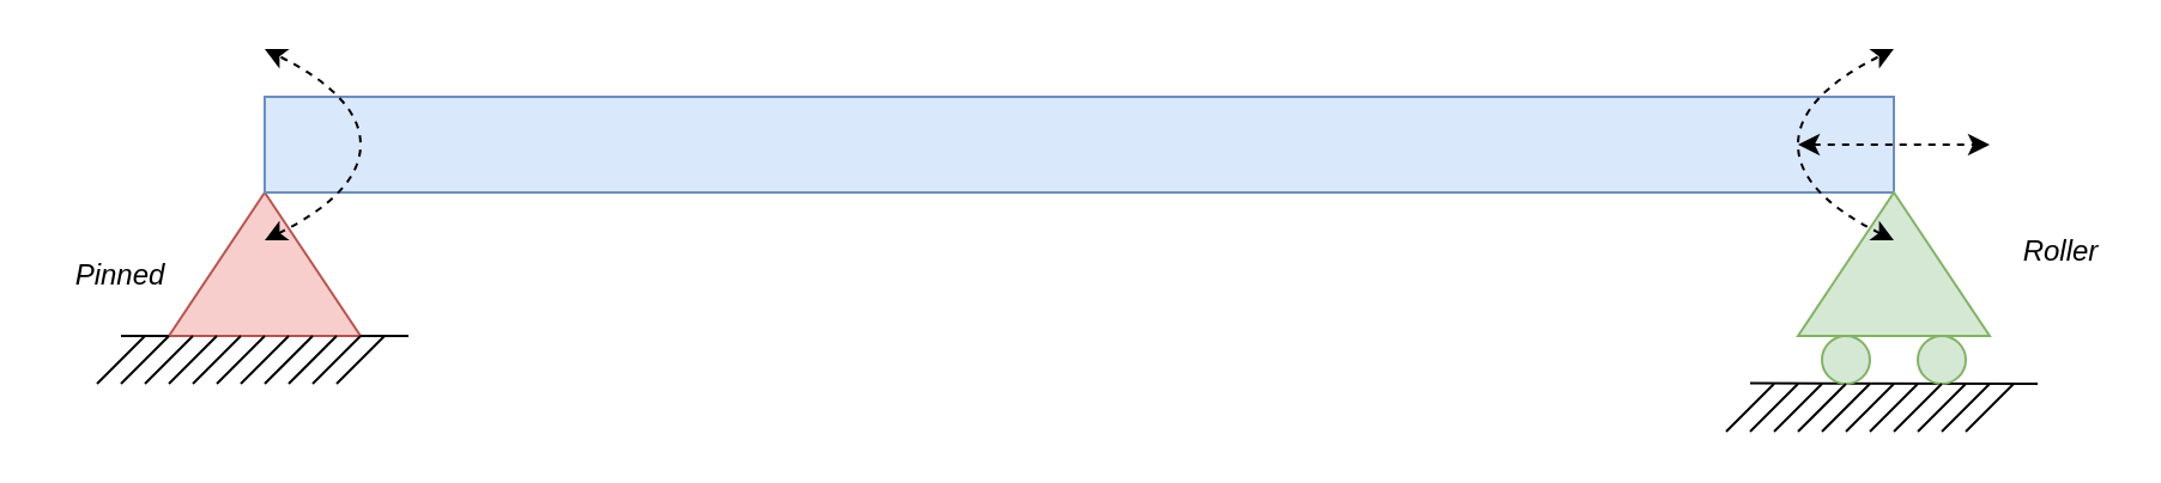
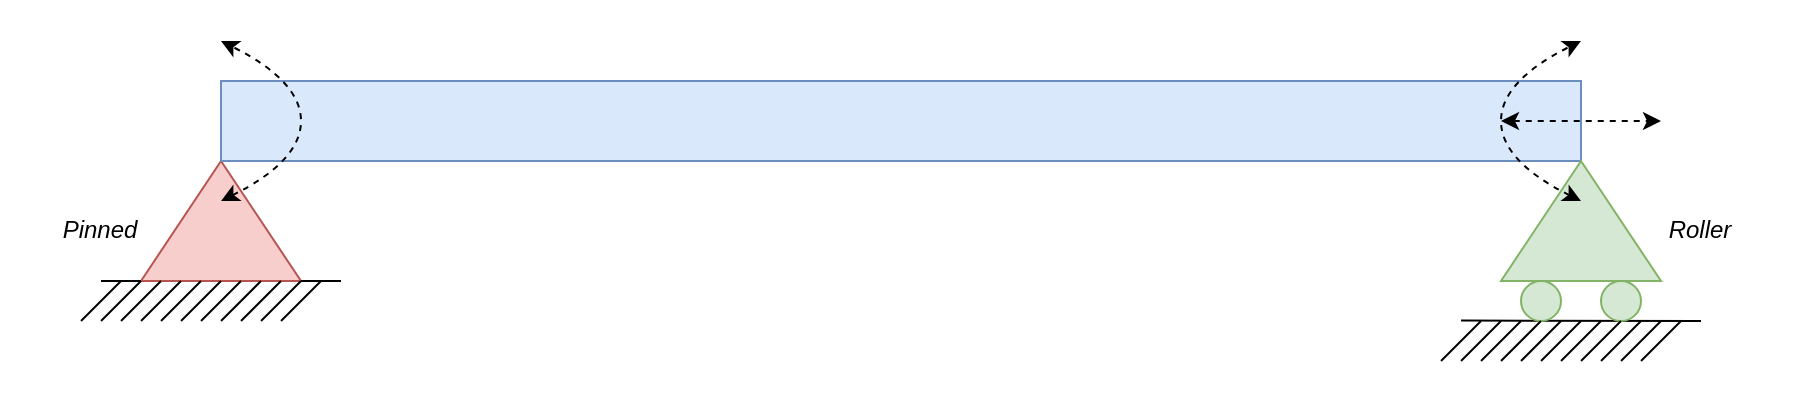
  <mxCell id="0" />
  <mxCell id="1" parent="0" />
  <mxCell id="2" value="" style="triangle;whiteSpace=wrap;html=1;rotation=-90;fillColor=#f8cecc;strokeColor=#b85450;" parent="1" vertex="1"><mxGeometry x="80" y="70" width="60" height="80" as="geometry" /></mxCell>
  <mxCell id="3" value="" style="rounded=0;whiteSpace=wrap;html=1;fillColor=#dae8fc;strokeColor=#6c8ebf;" parent="1" vertex="1"><mxGeometry x="110" y="40" width="680" height="40" as="geometry" /></mxCell>
  <mxCell id="4" value="" style="triangle;whiteSpace=wrap;html=1;rotation=-90;fillColor=#d5e8d4;strokeColor=#82b366;" parent="1" vertex="1"><mxGeometry x="760" y="70" width="60" height="80" as="geometry" /></mxCell>
  <mxCell id="5" value="" style="endArrow=none;html=1;rounded=0;" parent="1" edge="1"><mxGeometry width="50" height="50" relative="1" as="geometry"><mxPoint x="150" y="140" as="sourcePoint" /><mxPoint x="170" y="140" as="targetPoint" /></mxGeometry></mxCell>
  <mxCell id="6" value="" style="endArrow=none;html=1;rounded=0;" parent="1" edge="1"><mxGeometry width="50" height="50" relative="1" as="geometry"><mxPoint x="50" y="140" as="sourcePoint" /><mxPoint x="70" y="140" as="targetPoint" /></mxGeometry></mxCell>
  <mxCell id="7" value="" style="endArrow=none;html=1;rounded=0;" parent="1" edge="1"><mxGeometry width="50" height="50" relative="1" as="geometry"><mxPoint x="730" y="159.77" as="sourcePoint" /><mxPoint x="850" y="160" as="targetPoint" /></mxGeometry></mxCell>
  <mxCell id="8" value="" style="ellipse;whiteSpace=wrap;html=1;aspect=fixed;fillColor=#d5e8d4;strokeColor=#82b366;" parent="1" vertex="1"><mxGeometry x="760" y="140" width="20" height="20" as="geometry" /></mxCell>
  <mxCell id="9" value="" style="ellipse;whiteSpace=wrap;html=1;aspect=fixed;fillColor=#d5e8d4;strokeColor=#82b366;" parent="1" vertex="1"><mxGeometry x="800" y="140" width="20" height="20" as="geometry" /></mxCell>
  <mxCell id="10" value="" style="endArrow=none;html=1;rounded=0;" parent="1" edge="1"><mxGeometry width="50" height="50" relative="1" as="geometry"><mxPoint x="40" y="160" as="sourcePoint" /><mxPoint x="60" y="140" as="targetPoint" /></mxGeometry></mxCell>
  <mxCell id="11" value="" style="endArrow=none;html=1;rounded=0;" parent="1" edge="1"><mxGeometry width="50" height="50" relative="1" as="geometry"><mxPoint x="50" y="160" as="sourcePoint" /><mxPoint x="70" y="140" as="targetPoint" /></mxGeometry></mxCell>
  <mxCell id="12" value="" style="endArrow=none;html=1;rounded=0;" parent="1" edge="1"><mxGeometry width="50" height="50" relative="1" as="geometry"><mxPoint x="60" y="160" as="sourcePoint" /><mxPoint x="80" y="140" as="targetPoint" /></mxGeometry></mxCell>
  <mxCell id="13" value="" style="endArrow=none;html=1;rounded=0;" parent="1" edge="1"><mxGeometry width="50" height="50" relative="1" as="geometry"><mxPoint x="70" y="160" as="sourcePoint" /><mxPoint x="90" y="140" as="targetPoint" /></mxGeometry></mxCell>
  <mxCell id="14" value="" style="endArrow=none;html=1;rounded=0;" parent="1" edge="1"><mxGeometry width="50" height="50" relative="1" as="geometry"><mxPoint x="80" y="160" as="sourcePoint" /><mxPoint x="100" y="140" as="targetPoint" /></mxGeometry></mxCell>
  <mxCell id="15" value="" style="endArrow=none;html=1;rounded=0;" parent="1" edge="1"><mxGeometry width="50" height="50" relative="1" as="geometry"><mxPoint x="90" y="160" as="sourcePoint" /><mxPoint x="110" y="140" as="targetPoint" /></mxGeometry></mxCell>
  <mxCell id="16" value="" style="endArrow=none;html=1;rounded=0;" parent="1" edge="1"><mxGeometry width="50" height="50" relative="1" as="geometry"><mxPoint x="100" y="160" as="sourcePoint" /><mxPoint x="120" y="140" as="targetPoint" /></mxGeometry></mxCell>
  <mxCell id="17" value="" style="endArrow=none;html=1;rounded=0;" parent="1" edge="1"><mxGeometry width="50" height="50" relative="1" as="geometry"><mxPoint x="110" y="160" as="sourcePoint" /><mxPoint x="130" y="140" as="targetPoint" /></mxGeometry></mxCell>
  <mxCell id="18" value="" style="endArrow=none;html=1;rounded=0;" parent="1" edge="1"><mxGeometry width="50" height="50" relative="1" as="geometry"><mxPoint x="120" y="160" as="sourcePoint" /><mxPoint x="140" y="140" as="targetPoint" /></mxGeometry></mxCell>
  <mxCell id="19" value="" style="endArrow=none;html=1;rounded=0;" parent="1" edge="1"><mxGeometry width="50" height="50" relative="1" as="geometry"><mxPoint x="130" y="160" as="sourcePoint" /><mxPoint x="150" y="140" as="targetPoint" /></mxGeometry></mxCell>
  <mxCell id="20" value="" style="endArrow=none;html=1;rounded=0;" parent="1" edge="1"><mxGeometry width="50" height="50" relative="1" as="geometry"><mxPoint x="140" y="160" as="sourcePoint" /><mxPoint x="160" y="140" as="targetPoint" /></mxGeometry></mxCell>
  <mxCell id="21" value="" style="endArrow=none;html=1;rounded=0;" parent="1" edge="1"><mxGeometry width="50" height="50" relative="1" as="geometry"><mxPoint x="720" y="180" as="sourcePoint" /><mxPoint x="740" y="160" as="targetPoint" /></mxGeometry></mxCell>
  <mxCell id="22" value="" style="endArrow=none;html=1;rounded=0;" parent="1" edge="1"><mxGeometry width="50" height="50" relative="1" as="geometry"><mxPoint x="730" y="180" as="sourcePoint" /><mxPoint x="750" y="160" as="targetPoint" /></mxGeometry></mxCell>
  <mxCell id="23" value="" style="endArrow=none;html=1;rounded=0;" parent="1" edge="1"><mxGeometry width="50" height="50" relative="1" as="geometry"><mxPoint x="740" y="180" as="sourcePoint" /><mxPoint x="760" y="160" as="targetPoint" /></mxGeometry></mxCell>
  <mxCell id="24" value="" style="endArrow=none;html=1;rounded=0;" parent="1" edge="1"><mxGeometry width="50" height="50" relative="1" as="geometry"><mxPoint x="750" y="180" as="sourcePoint" /><mxPoint x="770" y="160" as="targetPoint" /></mxGeometry></mxCell>
  <mxCell id="25" value="" style="endArrow=none;html=1;rounded=0;" parent="1" edge="1"><mxGeometry width="50" height="50" relative="1" as="geometry"><mxPoint x="760" y="180" as="sourcePoint" /><mxPoint x="780" y="160" as="targetPoint" /></mxGeometry></mxCell>
  <mxCell id="26" value="" style="endArrow=none;html=1;rounded=0;" parent="1" edge="1"><mxGeometry width="50" height="50" relative="1" as="geometry"><mxPoint x="770" y="180" as="sourcePoint" /><mxPoint x="790" y="160" as="targetPoint" /></mxGeometry></mxCell>
  <mxCell id="27" value="" style="endArrow=none;html=1;rounded=0;" parent="1" edge="1"><mxGeometry width="50" height="50" relative="1" as="geometry"><mxPoint x="780" y="180" as="sourcePoint" /><mxPoint x="800" y="160" as="targetPoint" /></mxGeometry></mxCell>
  <mxCell id="28" value="" style="endArrow=none;html=1;rounded=0;" parent="1" edge="1"><mxGeometry width="50" height="50" relative="1" as="geometry"><mxPoint x="790" y="180" as="sourcePoint" /><mxPoint x="810" y="160" as="targetPoint" /></mxGeometry></mxCell>
  <mxCell id="29" value="" style="endArrow=none;html=1;rounded=0;" parent="1" edge="1"><mxGeometry width="50" height="50" relative="1" as="geometry"><mxPoint x="800" y="180" as="sourcePoint" /><mxPoint x="820" y="160" as="targetPoint" /></mxGeometry></mxCell>
  <mxCell id="30" value="" style="endArrow=none;html=1;rounded=0;" parent="1" edge="1"><mxGeometry width="50" height="50" relative="1" as="geometry"><mxPoint x="810" y="180" as="sourcePoint" /><mxPoint x="830" y="160" as="targetPoint" /></mxGeometry></mxCell>
  <mxCell id="31" value="" style="endArrow=none;html=1;rounded=0;" parent="1" edge="1"><mxGeometry width="50" height="50" relative="1" as="geometry"><mxPoint x="820" y="180" as="sourcePoint" /><mxPoint x="840" y="160" as="targetPoint" /></mxGeometry></mxCell>
  <mxCell id="32" value="Pinned" style="text;html=1;strokeColor=none;fillColor=none;align=center;verticalAlign=middle;whiteSpace=wrap;rounded=0;fontStyle=2" parent="1" vertex="1"><mxGeometry x="20" y="100" width="60" height="30" as="geometry" /></mxCell>
- <mxCell id="33" value="Roller" style="text;html=1;strokeColor=none;fillColor=none;align=center;verticalAlign=middle;whiteSpace=wrap;rounded=0;fontStyle=2" parent="1" vertex="1"><mxGeometry x="830" y="90" width="60" height="30" as="geometry" /></mxCell>
+ <mxCell id="33" value="Roller" style="text;html=1;strokeColor=none;fillColor=none;align=center;verticalAlign=middle;whiteSpace=wrap;rounded=0;fontStyle=2" parent="1" vertex="1"><mxGeometry x="820" y="100" width="60" height="30" as="geometry" /></mxCell>
  <mxCell id="34" value="" style="curved=1;endArrow=classic;html=1;rounded=0;startArrow=classic;startFill=1;dashed=1;" edge="1" parent="1"><mxGeometry width="50" height="50" relative="1" as="geometry"><mxPoint x="110" y="100" as="sourcePoint" /><mxPoint x="110" y="20" as="targetPoint" /><Array as="points"><mxPoint x="150" y="80" /><mxPoint x="150" y="40" /></Array></mxGeometry></mxCell>
  <mxCell id="35" value="" style="curved=1;endArrow=classic;html=1;rounded=0;startArrow=classic;startFill=1;dashed=1;" edge="1" parent="1"><mxGeometry width="50" height="50" relative="1" as="geometry"><mxPoint x="790" y="100" as="sourcePoint" /><mxPoint x="790" y="20" as="targetPoint" /><Array as="points"><mxPoint x="750" y="80" /><mxPoint x="750" y="40" /></Array></mxGeometry></mxCell>
  <mxCell id="36" value="" style="endArrow=classic;startArrow=classic;html=1;rounded=0;dashed=1;" edge="1" parent="1"><mxGeometry width="50" height="50" relative="1" as="geometry"><mxPoint x="750" y="60" as="sourcePoint" /><mxPoint x="830" y="60" as="targetPoint" /></mxGeometry></mxCell>
